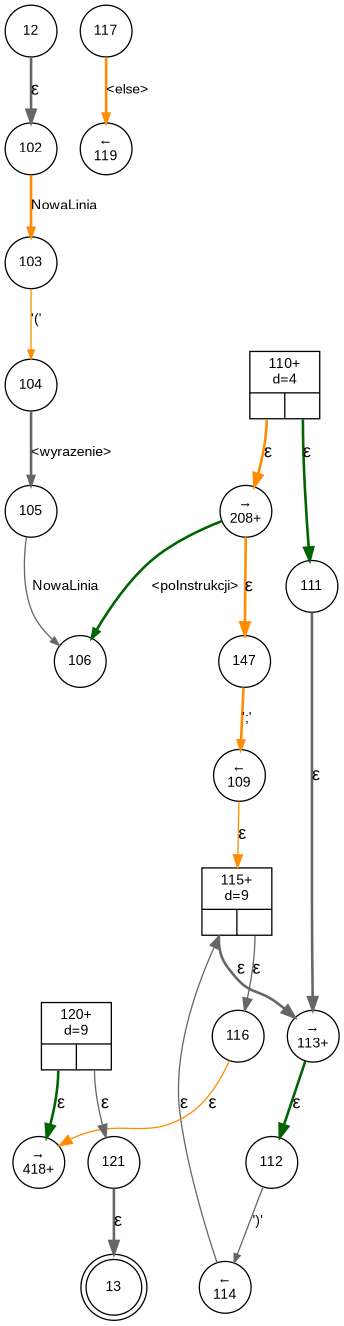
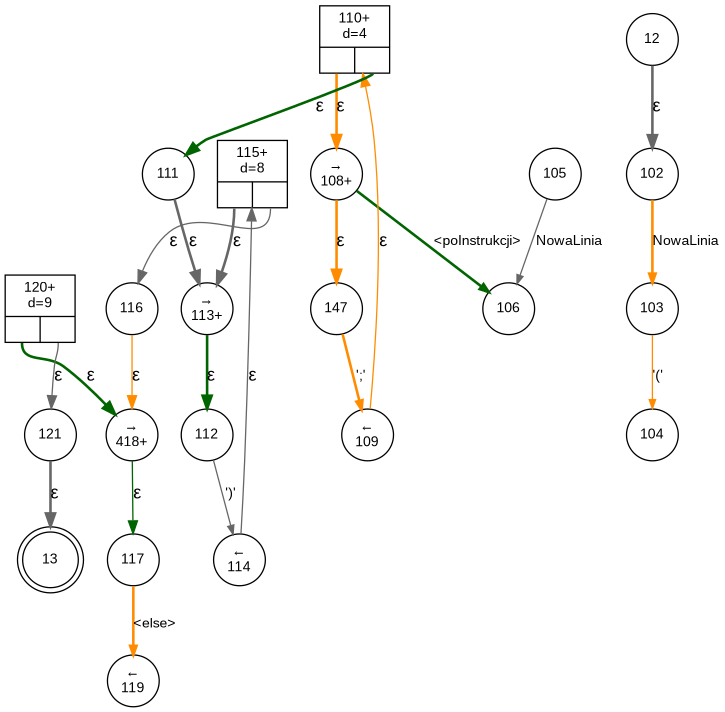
  digraph {
    fontname="Liberation Sans"
    rankdir=TB
    node [fixedsize=true fontname="Liberation Sans" fontsize=11 shape=circle peripheries=1]
    edge [color=gray40 fontname="Liberation Sans" style=bold]
    n1 [label=13 shape=doublecircle width=.6 peripheries=""]
    n2 [label=102 width=.55]
    n3 [label=103 width=.55]
    n4 [label=104 width=.55]
    n5 [label=105 width=.55]
    n6 [label=106 width=.55]
-   n7 [label="&rarr;\n208+" width=.55]
+   n7 [label="&rarr;\n108+" width=.55]
    n8 [label=147 width=.55]
    n9 [label="&larr;\n109" width=.55]
    n10 [fixedsize=false label="{110+\nd=4|{<p0>|<p1>}}" shape=record]
    n11 [label=12 width=.55]
    n12 [label=111 width=.55]
    n13 [label="&rarr;\n113+" width=.55]
    n14 [label=112 width=.55]
    n15 [label="&larr;\n114" width=.55]
-   n16 [fixedsize=false label="{115+\nd=9|{<p0>|<p1>}}" shape=record]
+   n16 [fixedsize=false label="{115+\nd=8|{<p0>|<p1>}}" shape=record]
    n17 [label=116 width=.55]
    n18 [label="&rarr;\n418+" width=.55]
    n19 [label=117 width=.55]
    n20 [label="&larr;\n119" width=.55]
    n21 [fixedsize=false label="{120+\nd=9|{<p0>|<p1>}}" shape=record]
    n22 [label=121 width=.55]
    n2 -> n3 [arrowhead=normal arrowsize=.7 color=darkorange fontsize=11 label=NowaLinia]
    n3 -> n4 [arrowhead=normal arrowsize=.7 color=darkorange fontsize=11 label="'('" style=solid]
-   n4 -> n5 [arrowhead=normal arrowsize=.7 fontsize=11 label="<wyrazenie>"]
    n5 -> n6 [arrowhead=normal arrowsize=.7 fontsize=11 label=NowaLinia style=solid]
    n7 -> n6 [arrowhead=normal arrowsize=.7 color=darkgreen fontsize=11 label="<poInstrukcji>"]
    n7 -> n8 [color=darkorange label="&epsilon;"]
    n8 -> n9 [arrowhead=normal arrowsize=.7 color=darkorange fontsize=11 label="';'"]
-   n9 -> n16 [color=darkorange label="&epsilon;" style=solid]
+   n9 -> n10 [color=darkorange label="&epsilon;" style=solid]
    n10 -> n7 [color=darkorange label="&epsilon;" tailport=p0]
    n10 -> n12 [color=darkgreen label="&epsilon;" tailport=p1]
    n11 -> n2 [label="&epsilon;"]
    n12 -> n13 [label="&epsilon;"]
    n13 -> n14 [color=darkgreen label="&epsilon;"]
    n14 -> n15 [arrowhead=normal arrowsize=.7 fontsize=11 label="')'" style=solid]
    n15 -> n16 [label="&epsilon;" style=solid]
    n16 -> n13 [label="&epsilon;" tailport=p0]
    n16 -> n17 [label="&epsilon;" style=solid tailport=p1]
    n17 -> n18 [color=darkorange label="&epsilon;" style=solid]
+   n18 -> n19 [color=darkgreen label="&epsilon;" style=solid]
    n19 -> n20 [arrowhead=normal arrowsize=.7 color=darkorange fontsize=11 label="<else>"]
    n21 -> n18 [color=darkgreen label="&epsilon;" tailport=p0]
    n21 -> n22 [label="&epsilon;" style=solid tailport=p1]
    n22 -> n1 [label="&epsilon;"]
  }
